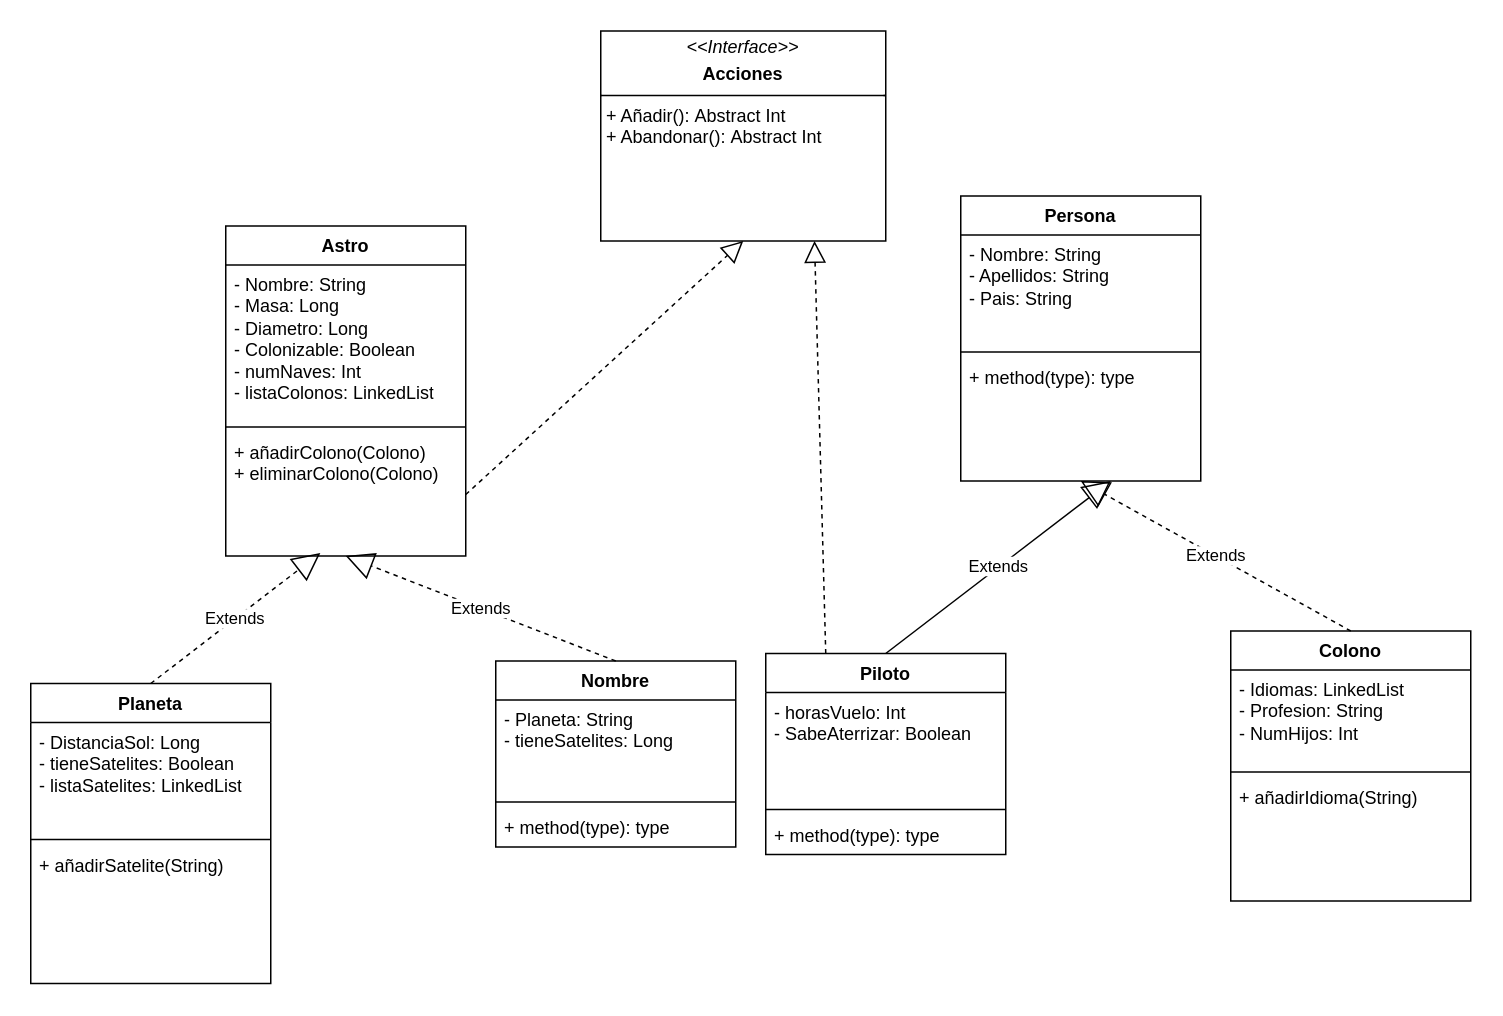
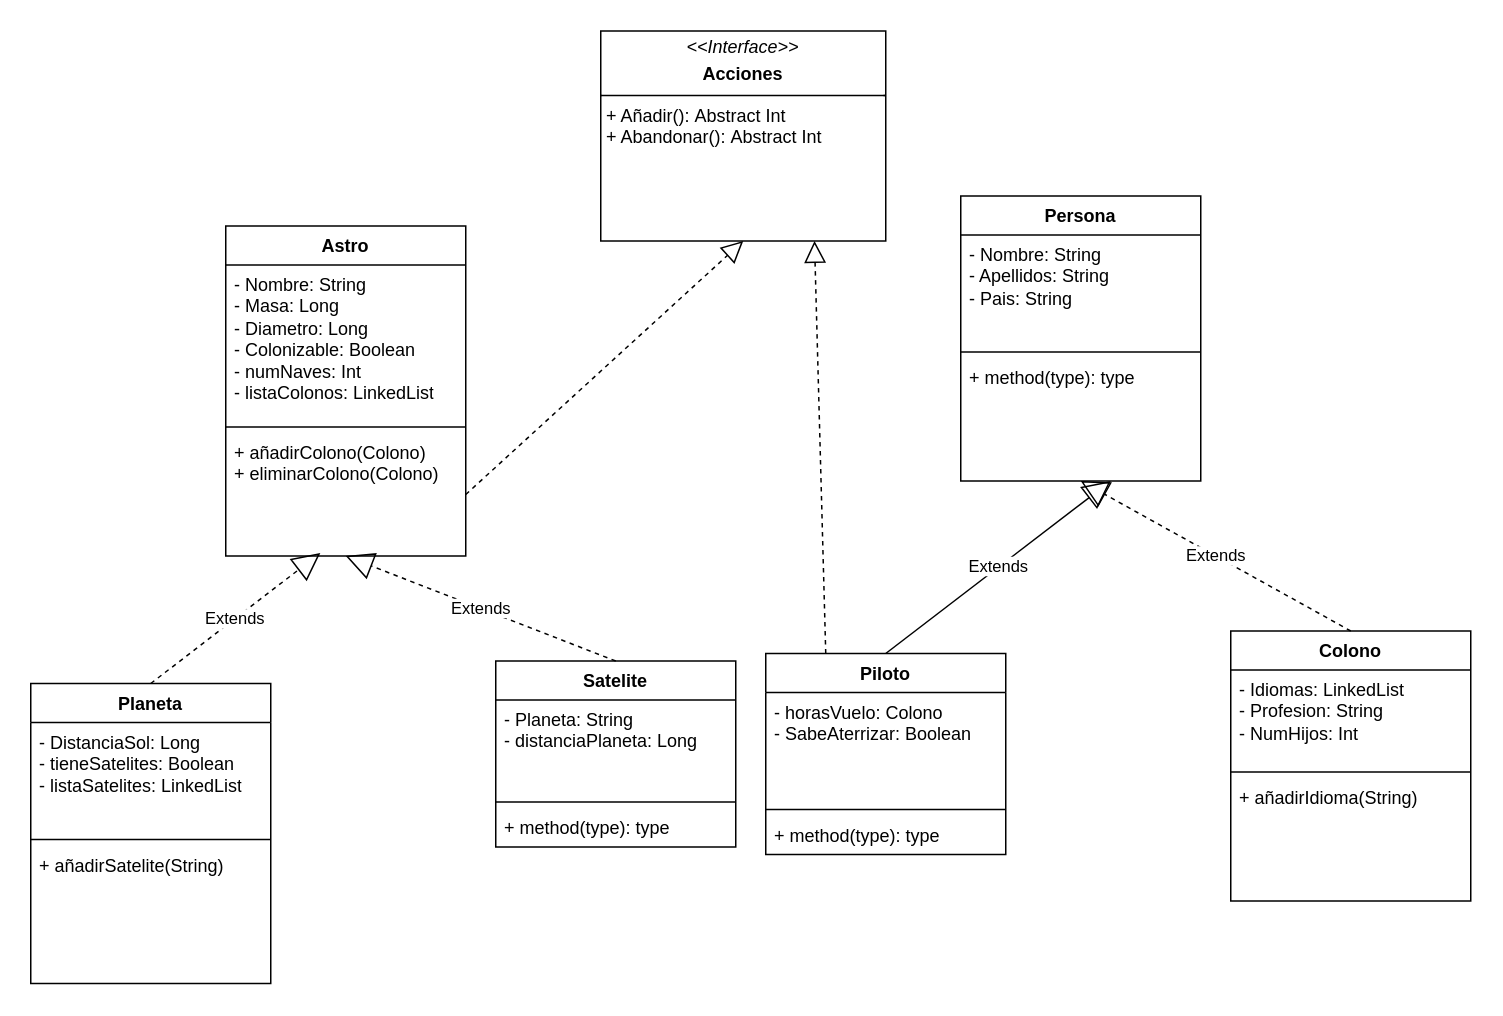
  <mxCell id="0" />
  <mxCell id="1" parent="0" />
  <mxCell id="2" value="Persona" style="swimlane;fontStyle=1;align=center;verticalAlign=top;childLayout=stackLayout;horizontal=1;startSize=26;horizontalStack=0;resizeParent=1;resizeParentMax=0;resizeLast=0;collapsible=1;marginBottom=0;whiteSpace=wrap;html=1;" parent="1" vertex="1"><mxGeometry x="640" y="130" width="160" height="190" as="geometry" /></mxCell>
  <mxCell id="3" value="&lt;div&gt;- Nombre: String&lt;/div&gt;&lt;div&gt;- Apellidos: String&lt;/div&gt;&lt;div&gt;- Pais: String &lt;br&gt;&lt;/div&gt;" style="text;strokeColor=none;fillColor=none;align=left;verticalAlign=top;spacingLeft=4;spacingRight=4;overflow=hidden;rotatable=0;points=[[0,0.5],[1,0.5]];portConstraint=eastwest;whiteSpace=wrap;html=1;" parent="2" vertex="1"><mxGeometry y="26" width="160" height="74" as="geometry" /></mxCell>
  <mxCell id="4" value="" style="line;strokeWidth=1;fillColor=none;align=left;verticalAlign=middle;spacingTop=-1;spacingLeft=3;spacingRight=3;rotatable=0;labelPosition=right;points=[];portConstraint=eastwest;strokeColor=inherit;" parent="2" vertex="1"><mxGeometry y="100" width="160" height="8" as="geometry" /></mxCell>
  <mxCell id="5" value="+ method(type): type" style="text;strokeColor=none;fillColor=none;align=left;verticalAlign=top;spacingLeft=4;spacingRight=4;overflow=hidden;rotatable=0;points=[[0,0.5],[1,0.5]];portConstraint=eastwest;whiteSpace=wrap;html=1;" parent="2" vertex="1"><mxGeometry y="108" width="160" height="82" as="geometry" /></mxCell>
  <mxCell id="6" value="Colono" style="swimlane;fontStyle=1;align=center;verticalAlign=top;childLayout=stackLayout;horizontal=1;startSize=26;horizontalStack=0;resizeParent=1;resizeParentMax=0;resizeLast=0;collapsible=1;marginBottom=0;whiteSpace=wrap;html=1;" parent="1" vertex="1"><mxGeometry x="820" y="420" width="160" height="180" as="geometry" /></mxCell>
  <mxCell id="7" value="&lt;div&gt;- Idiomas: LinkedList&lt;br&gt;&lt;/div&gt;&lt;div&gt;- Profesion: String&lt;/div&gt;&lt;div&gt;- NumHijos: Int&lt;br&gt;&lt;/div&gt;" style="text;strokeColor=none;fillColor=none;align=left;verticalAlign=top;spacingLeft=4;spacingRight=4;overflow=hidden;rotatable=0;points=[[0,0.5],[1,0.5]];portConstraint=eastwest;whiteSpace=wrap;html=1;" parent="6" vertex="1"><mxGeometry y="26" width="160" height="64" as="geometry" /></mxCell>
  <mxCell id="8" value="" style="line;strokeWidth=1;fillColor=none;align=left;verticalAlign=middle;spacingTop=-1;spacingLeft=3;spacingRight=3;rotatable=0;labelPosition=right;points=[];portConstraint=eastwest;strokeColor=inherit;" parent="6" vertex="1"><mxGeometry y="90" width="160" height="8" as="geometry" /></mxCell>
  <mxCell id="9" value="+ añadirIdioma(String)" style="text;strokeColor=none;fillColor=none;align=left;verticalAlign=top;spacingLeft=4;spacingRight=4;overflow=hidden;rotatable=0;points=[[0,0.5],[1,0.5]];portConstraint=eastwest;whiteSpace=wrap;html=1;" parent="6" vertex="1"><mxGeometry y="98" width="160" height="82" as="geometry" /></mxCell>
  <mxCell id="10" value="Extends" style="endArrow=block;endSize=16;endFill=0;html=1;rounded=0;entryX=0.5;entryY=1;entryDx=0;entryDy=0;exitX=0.5;exitY=0;exitDx=0;exitDy=0;dashed=1;" parent="1" source="6" target="2" edge="1"><mxGeometry width="160" relative="1" as="geometry"><mxPoint x="720" y="420" as="sourcePoint" /><mxPoint x="800" y="320" as="targetPoint" /></mxGeometry></mxCell>
  <mxCell id="11" value="Piloto" style="swimlane;fontStyle=1;align=center;verticalAlign=top;childLayout=stackLayout;horizontal=1;startSize=26;horizontalStack=0;resizeParent=1;resizeParentMax=0;resizeLast=0;collapsible=1;marginBottom=0;whiteSpace=wrap;html=1;" parent="1" vertex="1"><mxGeometry x="510" y="435" width="160" height="134" as="geometry" /></mxCell>
- <mxCell id="12" value="- horasVuelo: Int&lt;br&gt;&lt;div&gt;- SabeAterrizar: Boolean&lt;/div&gt;" style="text;strokeColor=none;fillColor=none;align=left;verticalAlign=top;spacingLeft=4;spacingRight=4;overflow=hidden;rotatable=0;points=[[0,0.5],[1,0.5]];portConstraint=eastwest;whiteSpace=wrap;html=1;" parent="11" vertex="1"><mxGeometry y="26" width="160" height="74" as="geometry" /></mxCell>
+ <mxCell id="12" value="- horasVuelo: Colono&lt;br&gt;&lt;div&gt;- SabeAterrizar: Boolean&lt;/div&gt;" style="text;strokeColor=none;fillColor=none;align=left;verticalAlign=top;spacingLeft=4;spacingRight=4;overflow=hidden;rotatable=0;points=[[0,0.5],[1,0.5]];portConstraint=eastwest;whiteSpace=wrap;html=1;" parent="11" vertex="1"><mxGeometry y="26" width="160" height="74" as="geometry" /></mxCell>
  <mxCell id="13" value="" style="line;strokeWidth=1;fillColor=none;align=left;verticalAlign=middle;spacingTop=-1;spacingLeft=3;spacingRight=3;rotatable=0;labelPosition=right;points=[];portConstraint=eastwest;strokeColor=inherit;" parent="11" vertex="1"><mxGeometry y="100" width="160" height="8" as="geometry" /></mxCell>
  <mxCell id="14" value="+ method(type): type" style="text;strokeColor=none;fillColor=none;align=left;verticalAlign=top;spacingLeft=4;spacingRight=4;overflow=hidden;rotatable=0;points=[[0,0.5],[1,0.5]];portConstraint=eastwest;whiteSpace=wrap;html=1;" parent="11" vertex="1"><mxGeometry y="108" width="160" height="26" as="geometry" /></mxCell>
  <mxCell id="15" value="Extends" style="endArrow=block;endSize=16;endFill=0;html=1;rounded=0;exitX=0.5;exitY=0;exitDx=0;exitDy=0;" parent="1" source="11" edge="1"><mxGeometry width="160" relative="1" as="geometry"><mxPoint x="640" y="320" as="sourcePoint" /><mxPoint x="740" y="320" as="targetPoint" /></mxGeometry></mxCell>
  <mxCell id="16" value="Astro" style="swimlane;fontStyle=1;align=center;verticalAlign=top;childLayout=stackLayout;horizontal=1;startSize=26;horizontalStack=0;resizeParent=1;resizeParentMax=0;resizeLast=0;collapsible=1;marginBottom=0;whiteSpace=wrap;html=1;" parent="1" vertex="1"><mxGeometry x="150" y="150" width="160" height="220" as="geometry" /></mxCell>
  <mxCell id="17" value="&lt;div&gt;- Nombre: String&lt;/div&gt;&lt;div&gt;- Masa: Long&lt;/div&gt;&lt;div&gt;- Diametro: Long&lt;/div&gt;&lt;div&gt;- Colonizable: Boolean&lt;/div&gt;&lt;div&gt;- numNaves: Int&lt;/div&gt;&lt;div&gt;- listaColonos: LinkedList&lt;br&gt;&lt;/div&gt;&lt;div&gt;&lt;br&gt;&lt;/div&gt;&lt;div&gt;&lt;br&gt;&lt;/div&gt;" style="text;strokeColor=none;fillColor=none;align=left;verticalAlign=top;spacingLeft=4;spacingRight=4;overflow=hidden;rotatable=0;points=[[0,0.5],[1,0.5]];portConstraint=eastwest;whiteSpace=wrap;html=1;" parent="16" vertex="1"><mxGeometry y="26" width="160" height="104" as="geometry" /></mxCell>
  <mxCell id="18" value="" style="line;strokeWidth=1;fillColor=none;align=left;verticalAlign=middle;spacingTop=-1;spacingLeft=3;spacingRight=3;rotatable=0;labelPosition=right;points=[];portConstraint=eastwest;strokeColor=inherit;" parent="16" vertex="1"><mxGeometry y="130" width="160" height="8" as="geometry" /></mxCell>
  <mxCell id="19" value="&lt;div&gt;+ añadirColono(Colono)&lt;/div&gt;&lt;div&gt;+ eliminarColono(Colono)&lt;br&gt;&lt;/div&gt;" style="text;strokeColor=none;fillColor=none;align=left;verticalAlign=top;spacingLeft=4;spacingRight=4;overflow=hidden;rotatable=0;points=[[0,0.5],[1,0.5]];portConstraint=eastwest;whiteSpace=wrap;html=1;" parent="16" vertex="1"><mxGeometry y="138" width="160" height="82" as="geometry" /></mxCell>
- <mxCell id="20" value="&lt;div&gt;Nombre&lt;/div&gt;&lt;div&gt;&lt;br&gt;&lt;/div&gt;" style="swimlane;fontStyle=1;align=center;verticalAlign=top;childLayout=stackLayout;horizontal=1;startSize=26;horizontalStack=0;resizeParent=1;resizeParentMax=0;resizeLast=0;collapsible=1;marginBottom=0;whiteSpace=wrap;html=1;" parent="1" vertex="1"><mxGeometry x="330" y="440" width="160" height="124" as="geometry" /></mxCell>
- <mxCell id="21" value="&lt;div&gt;- Planeta: String&lt;/div&gt;&lt;div&gt;- tieneSatelites: Long&lt;br&gt;&lt;/div&gt;" style="text;strokeColor=none;fillColor=none;align=left;verticalAlign=top;spacingLeft=4;spacingRight=4;overflow=hidden;rotatable=0;points=[[0,0.5],[1,0.5]];portConstraint=eastwest;whiteSpace=wrap;html=1;" parent="20" vertex="1"><mxGeometry y="26" width="160" height="64" as="geometry" /></mxCell>
+ <mxCell id="20" value="&lt;div&gt;Satelite&lt;/div&gt;&lt;div&gt;&lt;br&gt;&lt;/div&gt;" style="swimlane;fontStyle=1;align=center;verticalAlign=top;childLayout=stackLayout;horizontal=1;startSize=26;horizontalStack=0;resizeParent=1;resizeParentMax=0;resizeLast=0;collapsible=1;marginBottom=0;whiteSpace=wrap;html=1;" parent="1" vertex="1"><mxGeometry x="330" y="440" width="160" height="124" as="geometry" /></mxCell>
+ <mxCell id="21" value="&lt;div&gt;- Planeta: String&lt;/div&gt;&lt;div&gt;- distanciaPlaneta: Long&lt;br&gt;&lt;/div&gt;" style="text;strokeColor=none;fillColor=none;align=left;verticalAlign=top;spacingLeft=4;spacingRight=4;overflow=hidden;rotatable=0;points=[[0,0.5],[1,0.5]];portConstraint=eastwest;whiteSpace=wrap;html=1;" parent="20" vertex="1"><mxGeometry y="26" width="160" height="64" as="geometry" /></mxCell>
  <mxCell id="22" value="" style="line;strokeWidth=1;fillColor=none;align=left;verticalAlign=middle;spacingTop=-1;spacingLeft=3;spacingRight=3;rotatable=0;labelPosition=right;points=[];portConstraint=eastwest;strokeColor=inherit;" parent="20" vertex="1"><mxGeometry y="90" width="160" height="8" as="geometry" /></mxCell>
  <mxCell id="23" value="+ method(type): type" style="text;strokeColor=none;fillColor=none;align=left;verticalAlign=top;spacingLeft=4;spacingRight=4;overflow=hidden;rotatable=0;points=[[0,0.5],[1,0.5]];portConstraint=eastwest;whiteSpace=wrap;html=1;" parent="20" vertex="1"><mxGeometry y="98" width="160" height="26" as="geometry" /></mxCell>
  <mxCell id="24" value="Extends" style="endArrow=block;endSize=16;endFill=0;html=1;rounded=0;entryX=0.5;entryY=1;entryDx=0;entryDy=0;exitX=0.5;exitY=0;exitDx=0;exitDy=0;dashed=1;" parent="1" source="20" target="16" edge="1"><mxGeometry width="160" relative="1" as="geometry"><mxPoint x="230" y="440" as="sourcePoint" /><mxPoint x="310" y="340" as="targetPoint" /></mxGeometry></mxCell>
  <mxCell id="25" value="Planeta" style="swimlane;fontStyle=1;align=center;verticalAlign=top;childLayout=stackLayout;horizontal=1;startSize=26;horizontalStack=0;resizeParent=1;resizeParentMax=0;resizeLast=0;collapsible=1;marginBottom=0;whiteSpace=wrap;html=1;" parent="1" vertex="1"><mxGeometry x="20" y="455" width="160" height="200" as="geometry" /></mxCell>
  <mxCell id="26" value="&lt;div&gt;- DistanciaSol: Long&lt;/div&gt;&lt;div&gt;- tieneSatelites: Boolean&lt;/div&gt;&lt;div&gt;- listaSatelites: LinkedList&lt;br&gt;&lt;/div&gt;" style="text;strokeColor=none;fillColor=none;align=left;verticalAlign=top;spacingLeft=4;spacingRight=4;overflow=hidden;rotatable=0;points=[[0,0.5],[1,0.5]];portConstraint=eastwest;whiteSpace=wrap;html=1;" parent="25" vertex="1"><mxGeometry y="26" width="160" height="74" as="geometry" /></mxCell>
  <mxCell id="27" value="" style="line;strokeWidth=1;fillColor=none;align=left;verticalAlign=middle;spacingTop=-1;spacingLeft=3;spacingRight=3;rotatable=0;labelPosition=right;points=[];portConstraint=eastwest;strokeColor=inherit;" parent="25" vertex="1"><mxGeometry y="100" width="160" height="8" as="geometry" /></mxCell>
  <mxCell id="28" value="+ añadirSatelite(String)" style="text;strokeColor=none;fillColor=none;align=left;verticalAlign=top;spacingLeft=4;spacingRight=4;overflow=hidden;rotatable=0;points=[[0,0.5],[1,0.5]];portConstraint=eastwest;whiteSpace=wrap;html=1;" parent="25" vertex="1"><mxGeometry y="108" width="160" height="92" as="geometry" /></mxCell>
  <mxCell id="29" value="Extends" style="endArrow=block;endSize=16;endFill=0;html=1;rounded=0;exitX=0.5;exitY=0;exitDx=0;exitDy=0;entryX=0.394;entryY=0.976;entryDx=0;entryDy=0;entryPerimeter=0;dashed=1;" parent="1" source="25" edge="1" target="19"><mxGeometry width="160" relative="1" as="geometry"><mxPoint x="150" y="340" as="sourcePoint" /><mxPoint x="250" y="340" as="targetPoint" /></mxGeometry></mxCell>
  <mxCell id="30" value="&lt;p style=&quot;margin:0px;margin-top:4px;text-align:center;&quot;&gt;&lt;i&gt;&amp;lt;&amp;lt;Interface&amp;gt;&amp;gt;&lt;/i&gt;&lt;b&gt;&lt;br&gt;&lt;/b&gt;&lt;/p&gt;&lt;p style=&quot;margin:0px;margin-top:4px;text-align:center;&quot;&gt;&lt;b&gt;Acciones&lt;/b&gt;&lt;br&gt;&lt;/p&gt;&lt;hr style=&quot;border-style:solid;&quot; size=&quot;1&quot;&gt;&lt;p style=&quot;margin:0px;margin-left:4px;&quot;&gt;+ Añadir():&amp;nbsp;Abstract Int&lt;/p&gt;&lt;p style=&quot;margin:0px;margin-left:4px;&quot;&gt;+ Abandonar():&amp;nbsp;Abstract  Int&lt;br&gt;&lt;/p&gt;" style="verticalAlign=top;align=left;overflow=fill;html=1;whiteSpace=wrap;" vertex="1" parent="1"><mxGeometry x="400" y="20" width="190" height="140" as="geometry" /></mxCell>
  <mxCell id="31" value="" style="endArrow=block;dashed=1;endFill=0;endSize=12;html=1;rounded=0;entryX=0.5;entryY=1;entryDx=0;entryDy=0;exitX=1;exitY=0.5;exitDx=0;exitDy=0;" edge="1" parent="1" source="19" target="30"><mxGeometry width="160" relative="1" as="geometry"><mxPoint x="340" y="310" as="sourcePoint" /><mxPoint x="500" y="310" as="targetPoint" /></mxGeometry></mxCell>
  <mxCell id="32" value="" style="endArrow=block;dashed=1;endFill=0;endSize=12;html=1;rounded=0;entryX=0.75;entryY=1;entryDx=0;entryDy=0;exitX=0.25;exitY=0;exitDx=0;exitDy=0;" edge="1" parent="1" source="11" target="30"><mxGeometry width="160" relative="1" as="geometry"><mxPoint x="340" y="310" as="sourcePoint" /><mxPoint x="500" y="310" as="targetPoint" /></mxGeometry></mxCell>
